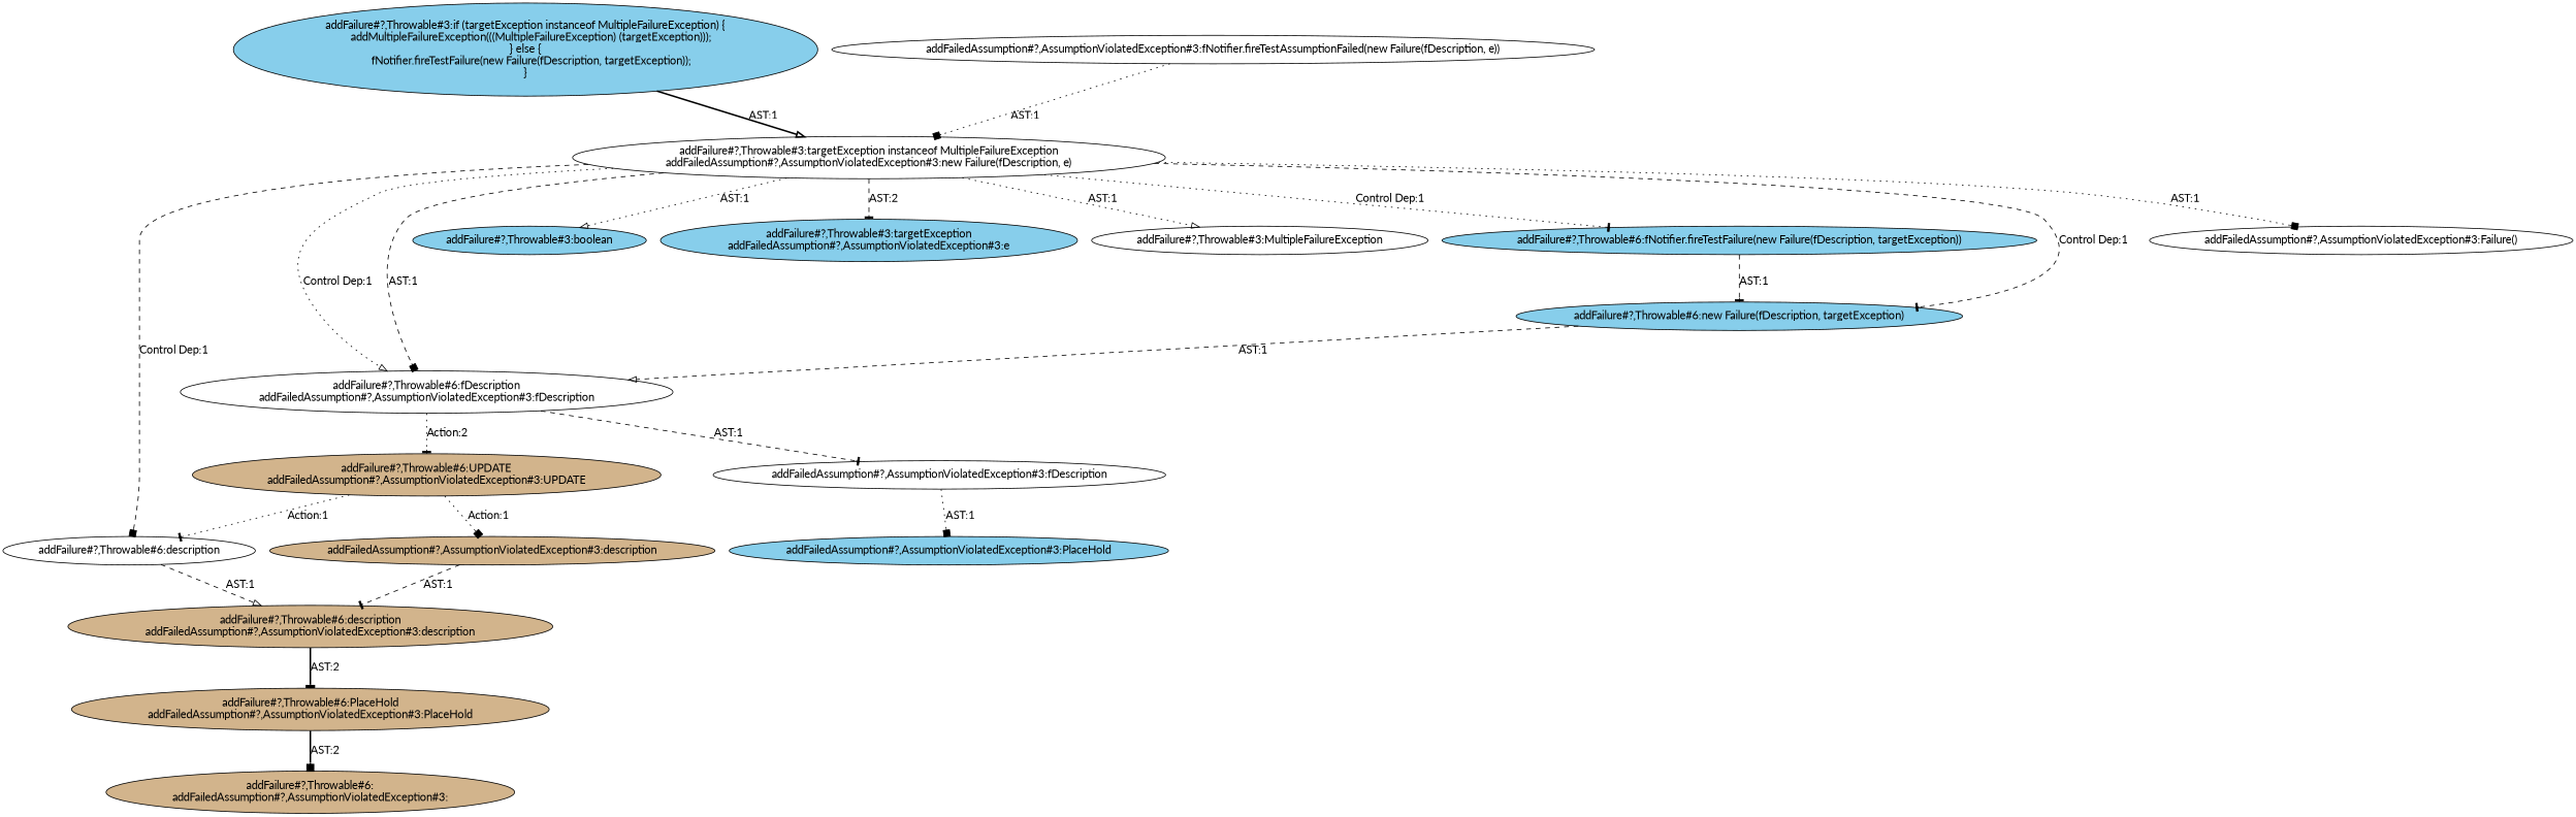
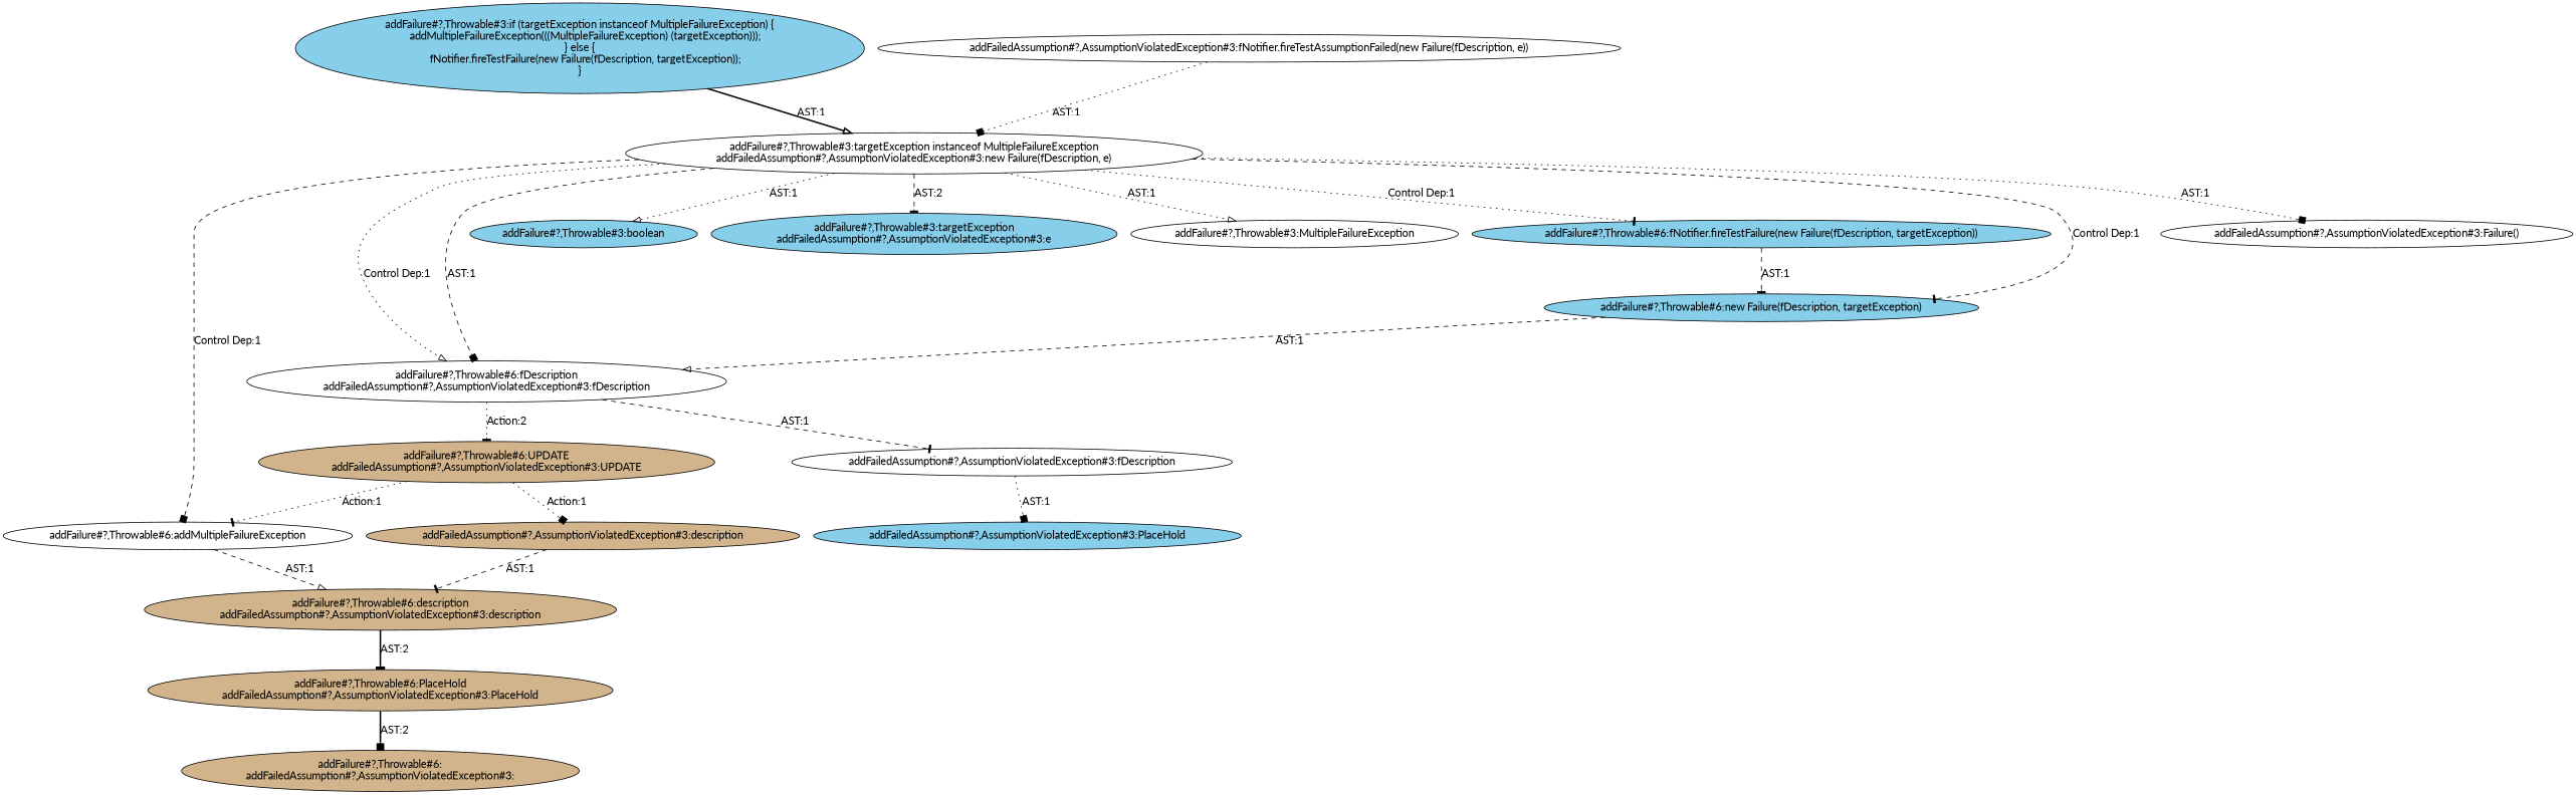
  digraph {
    fontname=Lato
    node [shape=ellipse style=filled fillcolor=white fontname=Lato]
    edge [style=dotted arrowhead=tee fontname=Lato]
    n1 [label="addFailure#?,Throwable#6:UPDATE\naddFailedAssumption#?,AssumptionViolatedException#3:UPDATE" fillcolor=tan]
-   n2 [label="addFailure#?,Throwable#6:description"]
+   n2 [label="addFailure#?,Throwable#6:addMultipleFailureException"]
    n3 [label="addFailedAssumption#?,AssumptionViolatedException#3:description" fillcolor=tan]
    n4 [label="addFailure#?,Throwable#6:fDescription\naddFailedAssumption#?,AssumptionViolatedException#3:fDescription"]
    n5 [label="addFailedAssumption#?,AssumptionViolatedException#3:fDescription"]
    n6 [label="addFailure#?,Throwable#3:targetException instanceof MultipleFailureException\naddFailedAssumption#?,AssumptionViolatedException#3:new Failure(fDescription, e)"]
    n7 [label="addFailure#?,Throwable#3:boolean" fillcolor=skyblue]
    n8 [label="addFailure#?,Throwable#3:targetException\naddFailedAssumption#?,AssumptionViolatedException#3:e" fillcolor=skyblue]
    n9 [label="addFailure#?,Throwable#3:MultipleFailureException"]
    n10 [label="addFailure#?,Throwable#6:fNotifier.fireTestFailure(new Failure(fDescription, targetException))" fillcolor=skyblue]
    n11 [label="addFailure#?,Throwable#6:new Failure(fDescription, targetException)" fillcolor=skyblue]
    n12 [label="addFailedAssumption#?,AssumptionViolatedException#3:Failure()"]
    n13 [label="addFailure#?,Throwable#3:if (targetException instanceof MultipleFailureException) \{\n    addMultipleFailureException(((MultipleFailureException) (targetException)));\n\} else \{\n    fNotifier.fireTestFailure(new Failure(fDescription, targetException));\n\}" fillcolor=skyblue]
    n14 [label="addFailure#?,Throwable#6:description\naddFailedAssumption#?,AssumptionViolatedException#3:description" fillcolor=tan]
    n15 [label="addFailure#?,Throwable#6:PlaceHold\naddFailedAssumption#?,AssumptionViolatedException#3:PlaceHold" fillcolor=tan]
    n16 [label="addFailure#?,Throwable#6:\naddFailedAssumption#?,AssumptionViolatedException#3:" fillcolor=tan]
    n17 [label="addFailedAssumption#?,AssumptionViolatedException#3:PlaceHold" fillcolor=skyblue]
    n18 [label="addFailedAssumption#?,AssumptionViolatedException#3:fNotifier.fireTestAssumptionFailed(new Failure(fDescription, e))"]
    n1 -> n2 [label="Action:1"]
    n1 -> n3 [label="Action:1" arrowhead=box]
    n2 -> n14 [label="AST:1" style=dashed arrowhead=onormal]
    n3 -> n14 [label="AST:1" style=dashed]
    n4 -> n1 [label="Action:2"]
    n4 -> n5 [label="AST:1" style=dashed]
    n5 -> n17 [label="AST:1" arrowhead=box]
    n6 -> n2 [label="Control Dep:1" style=dashed arrowhead=box]
    n6 -> n4 [label="Control Dep:1" arrowhead=onormal]
    n6 -> n4 [label="AST:1" style=dashed arrowhead=box]
    n6 -> n7 [label="AST:1" arrowhead=onormal]
    n6 -> n8 [label="AST:2" style=dashed]
    n6 -> n9 [label="AST:1" arrowhead=onormal]
    n6 -> n10 [label="Control Dep:1"]
    n6 -> n11 [label="Control Dep:1" style=dashed]
    n6 -> n12 [label="AST:1" arrowhead=box]
    n10 -> n11 [label="AST:1" style=dashed]
    n11 -> n4 [label="AST:1" style=dashed arrowhead=onormal]
    n13 -> n6 [label="AST:1" style=bold arrowhead=onormal]
    n14 -> n15 [label="AST:2" style=bold]
    n15 -> n16 [label="AST:2" style=bold arrowhead=box]
    n18 -> n6 [label="AST:1" arrowhead=box]
  }
